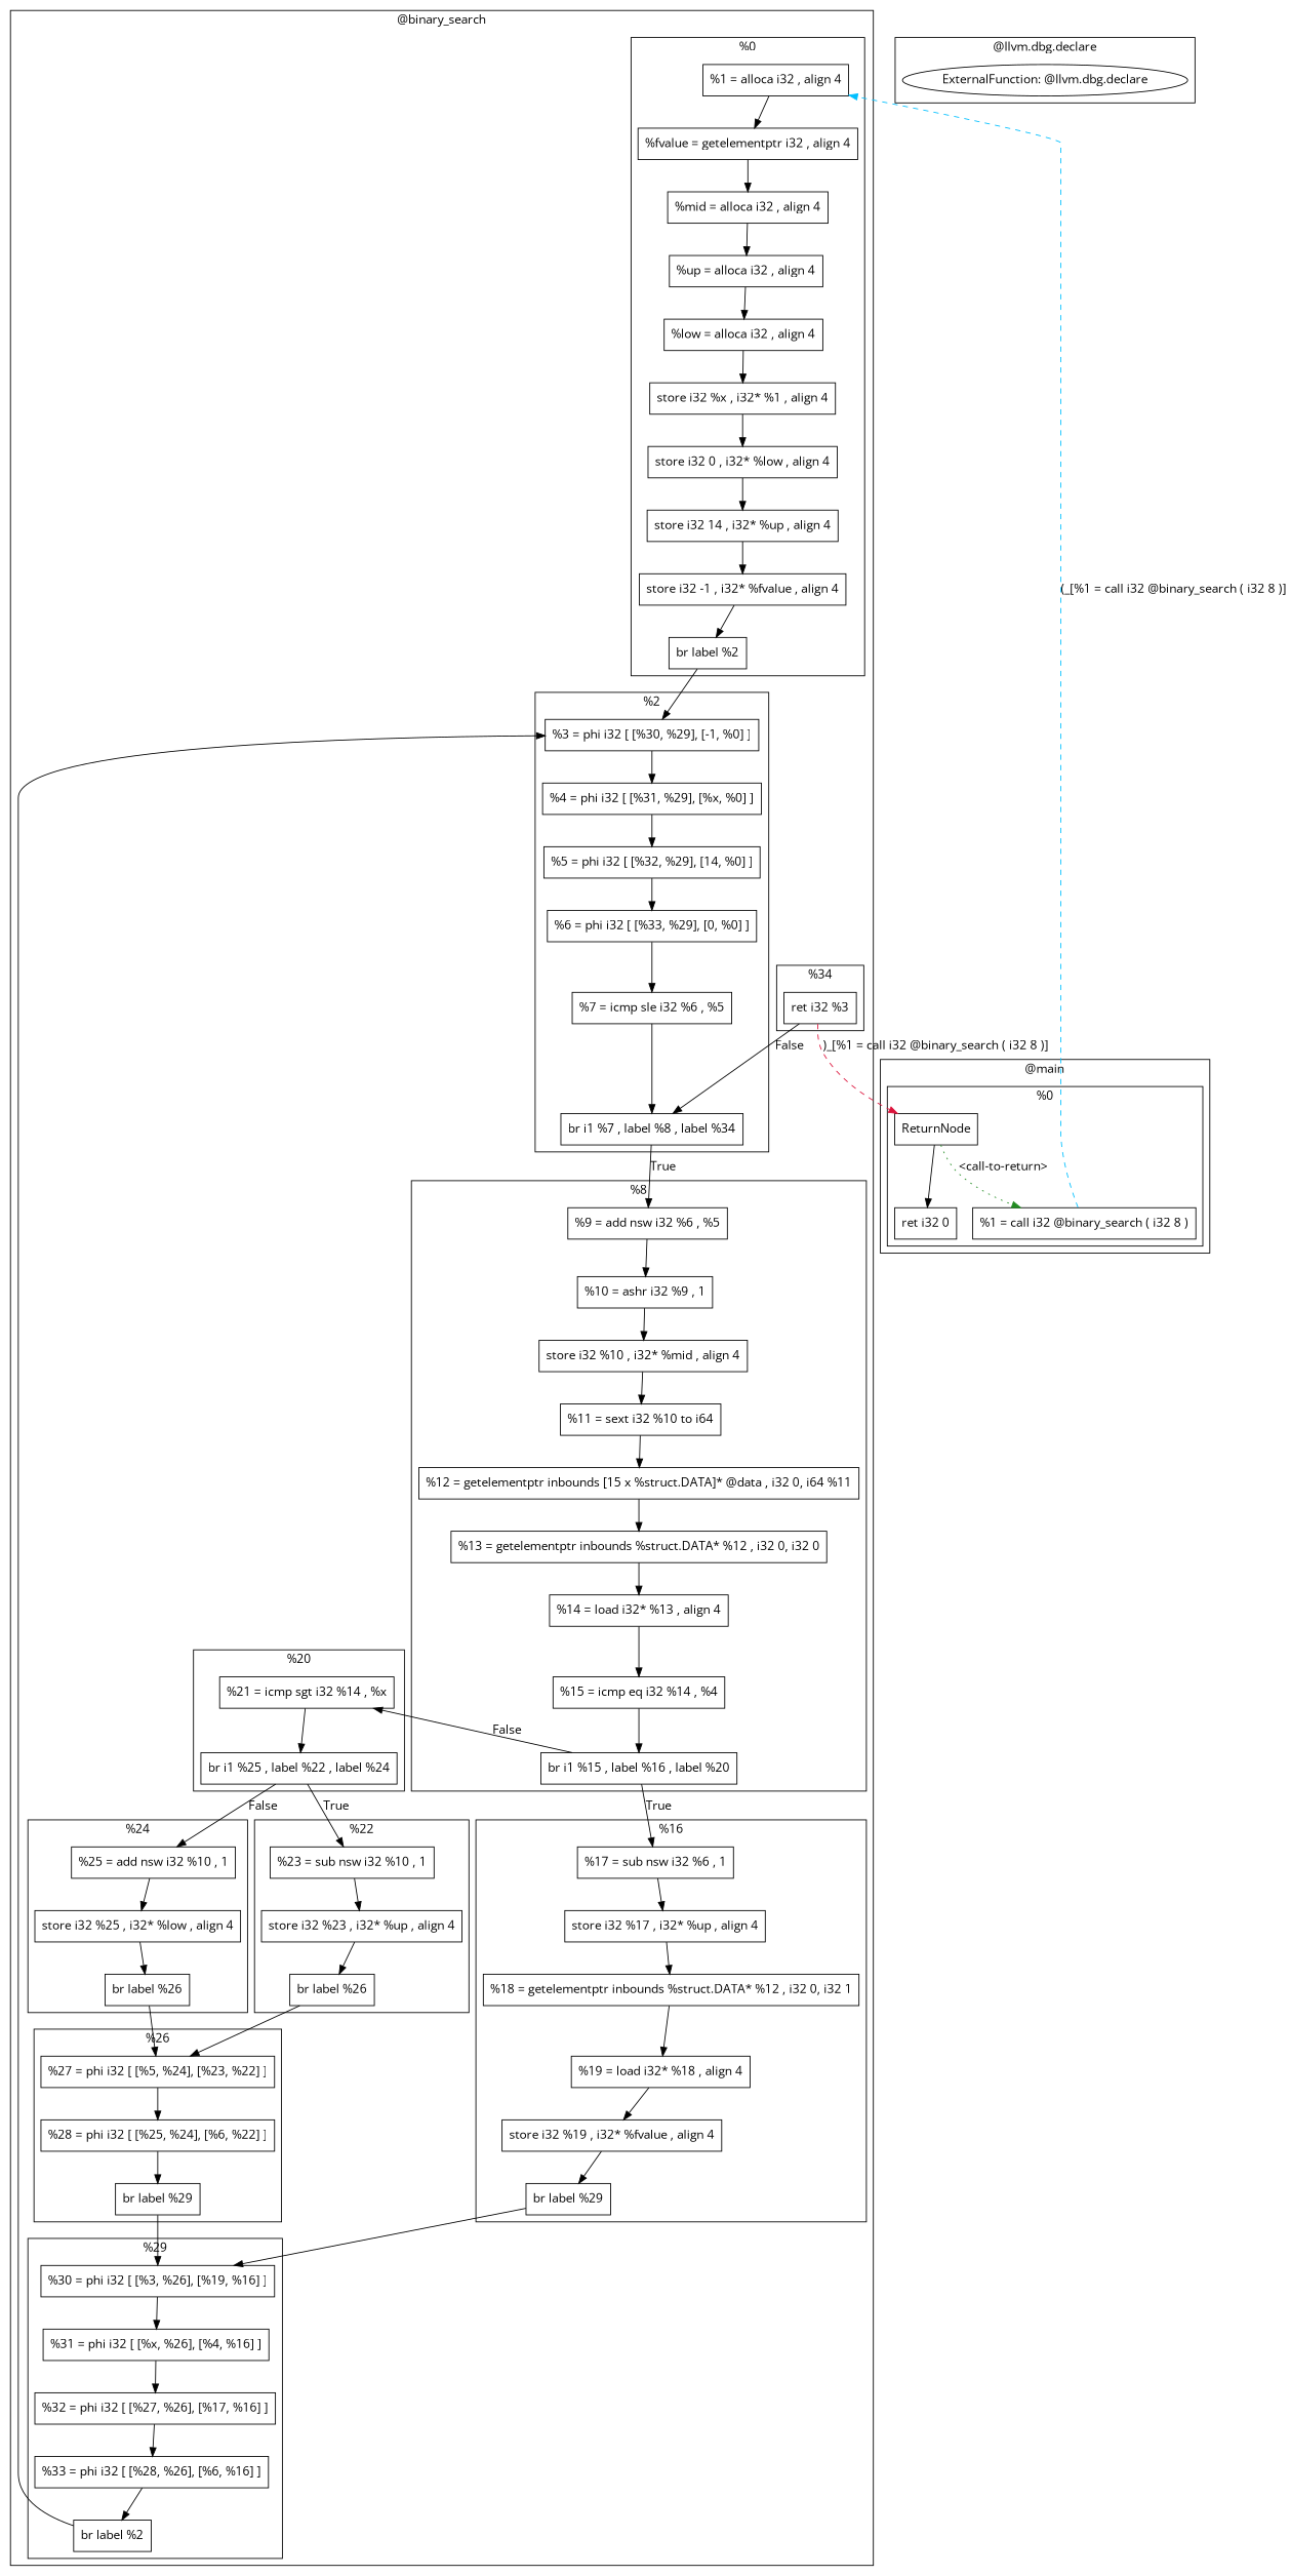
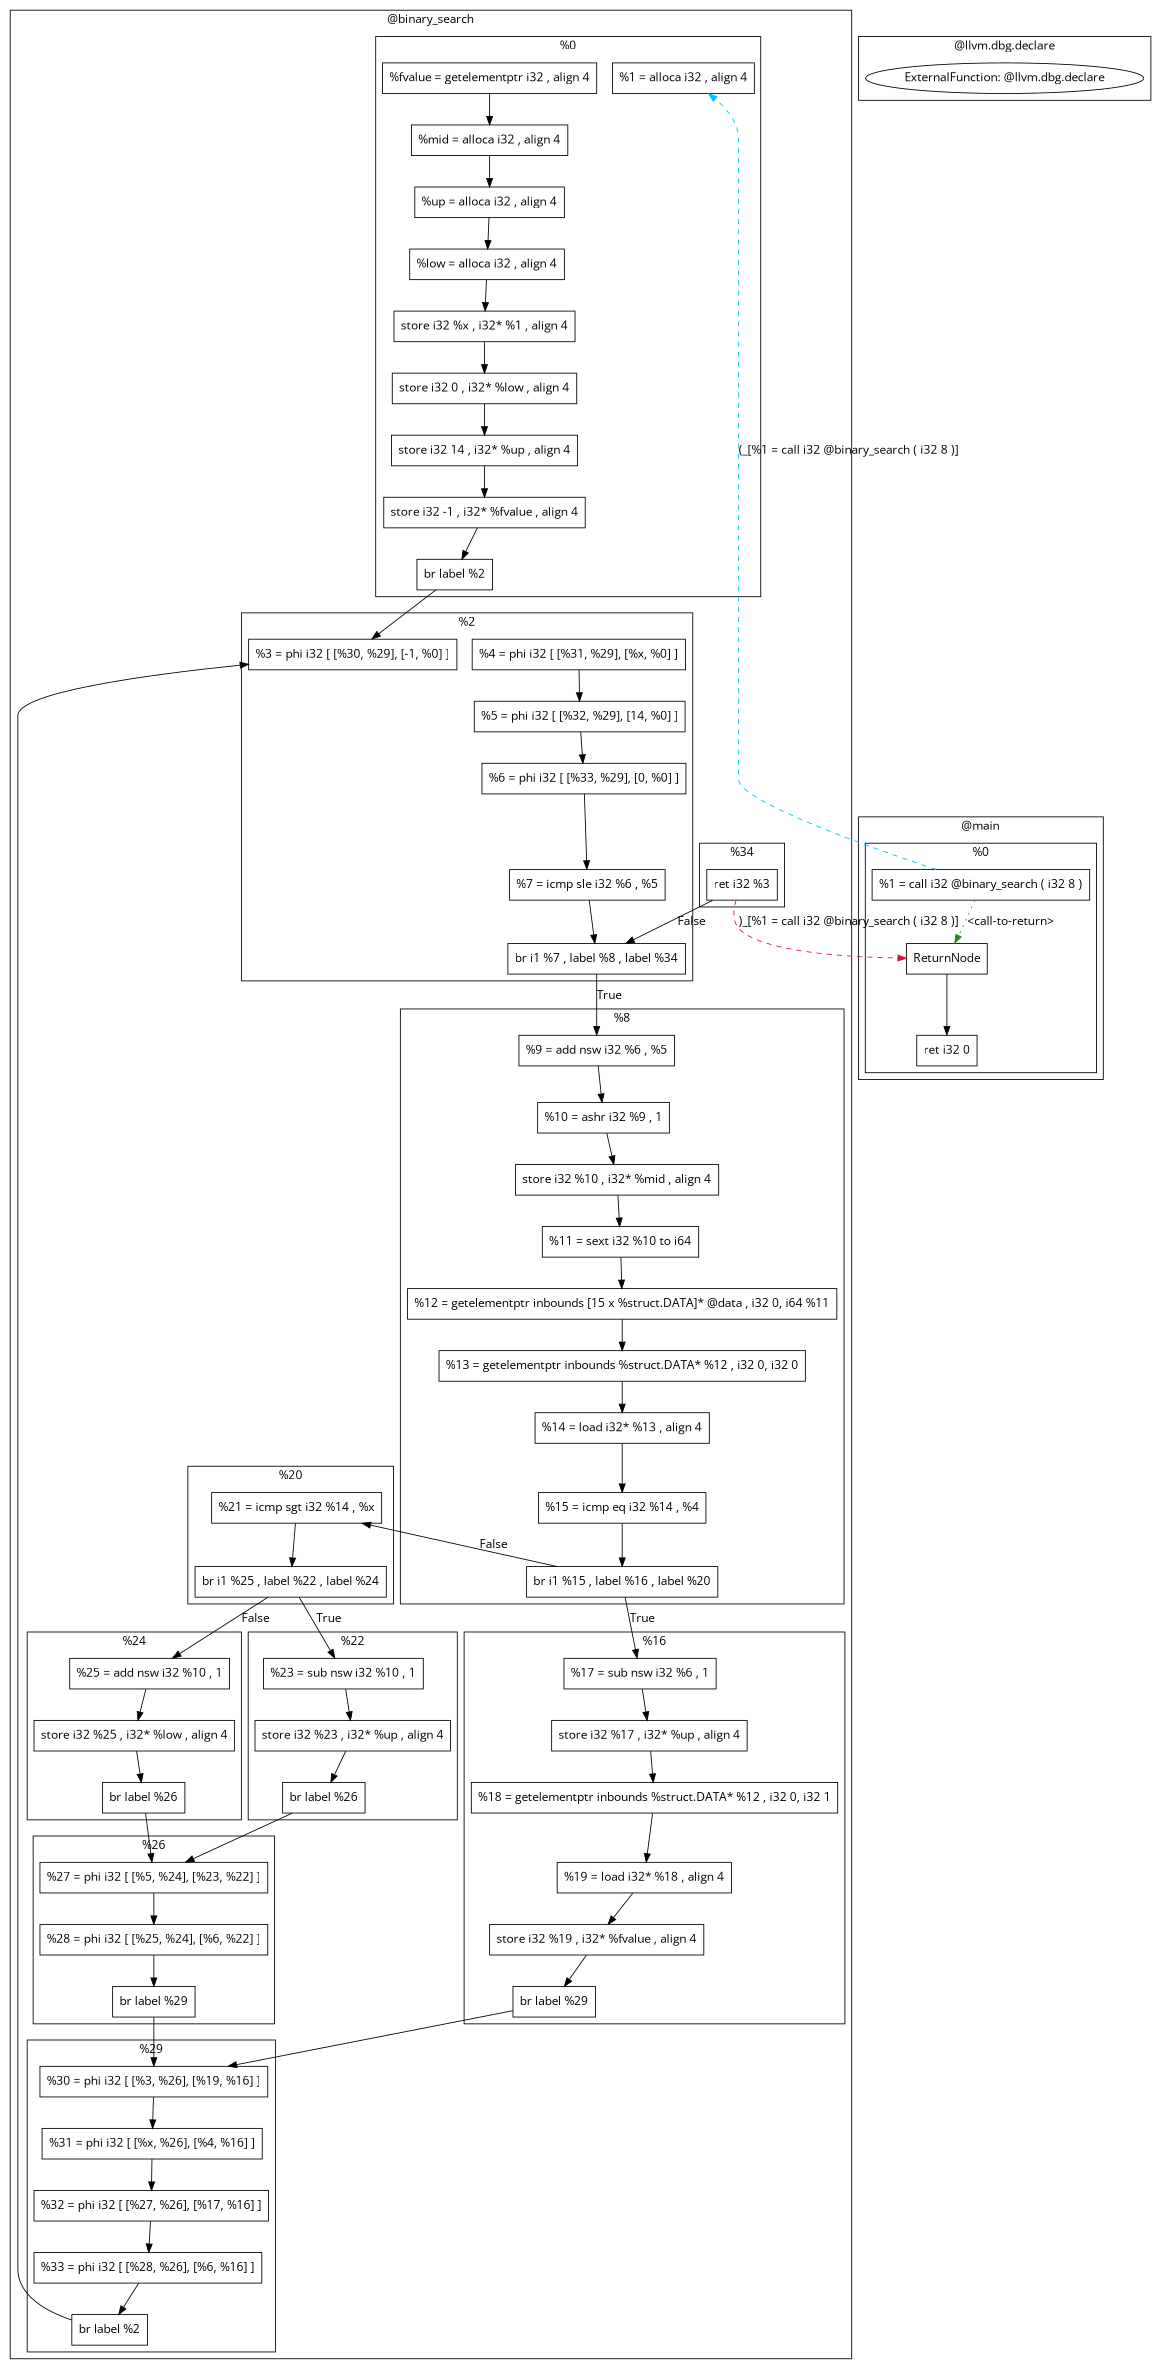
  digraph {
    fontname="Open Sans"
    node [fontname="Open Sans" shape=box]
    edge [fontname="Open Sans"]
    n1 [label=ReturnNode]
    n2 [label="%1 = call i32 @binary_search ( i32 8 )"]
    n3 [label="ret i32 0"]
    n4 [label="ExternalFunction: @llvm.dbg.declare" shape=""]
    n5 [label="%1 = alloca i32 , align 4"]
    n6 [label="%fvalue = getelementptr i32 , align 4"]
    n7 [label="%mid = alloca i32 , align 4"]
    n8 [label="%up = alloca i32 , align 4"]
    n9 [label="%low = alloca i32 , align 4"]
    n10 [label="store i32 %x , i32* %1 , align 4"]
    n11 [label="store i32 0 , i32* %low , align 4"]
    n12 [label="store i32 14 , i32* %up , align 4"]
    n13 [label="store i32 -1 , i32* %fvalue , align 4"]
    n14 [label="br label %2"]
    n15 [label="%3 = phi i32 [ [%30, %29], [-1, %0] ]"]
    n16 [label="%4 = phi i32 [ [%31, %29], [%x, %0] ]"]
    n17 [label="%5 = phi i32 [ [%32, %29], [14, %0] ]"]
    n18 [label="%6 = phi i32 [ [%33, %29], [0, %0] ]"]
    n19 [label="%7 = icmp sle i32 %6 , %5"]
    n20 [label="br i1 %7 , label %8 , label %34"]
    n21 [label="%9 = add nsw i32 %6 , %5"]
    n22 [label="%10 = ashr i32 %9 , 1"]
    n23 [label="store i32 %10 , i32* %mid , align 4"]
    n24 [label="%11 = sext i32 %10 to i64"]
    n25 [label="%12 = getelementptr inbounds [15 x %struct.DATA]* @data , i32 0, i64 %11"]
    n26 [label="%13 = getelementptr inbounds %struct.DATA* %12 , i32 0, i32 0"]
    n27 [label="%14 = load i32* %13 , align 4"]
    n28 [label="%15 = icmp eq i32 %14 , %4"]
    n29 [label="br i1 %15 , label %16 , label %20"]
    n30 [label="%17 = sub nsw i32 %6 , 1"]
    n31 [label="store i32 %17 , i32* %up , align 4"]
    n32 [label="%18 = getelementptr inbounds %struct.DATA* %12 , i32 0, i32 1"]
    n33 [label="%19 = load i32* %18 , align 4"]
    n34 [label="store i32 %19 , i32* %fvalue , align 4"]
    n35 [label="br label %29"]
    n36 [label="%21 = icmp sgt i32 %14 , %x"]
    n37 [label="br i1 %25 , label %22 , label %24"]
    n38 [label="%23 = sub nsw i32 %10 , 1"]
    n39 [label="store i32 %23 , i32* %up , align 4"]
    n40 [label="br label %26"]
    n41 [label="%25 = add nsw i32 %10 , 1"]
    n42 [label="store i32 %25 , i32* %low , align 4"]
    n43 [label="br label %26"]
    n44 [label="%27 = phi i32 [ [%5, %24], [%23, %22] ]"]
    n45 [label="%28 = phi i32 [ [%25, %24], [%6, %22] ]"]
    n46 [label="br label %29"]
    n47 [label="%30 = phi i32 [ [%3, %26], [%19, %16] ]"]
    n48 [label="%31 = phi i32 [ [%x, %26], [%4, %16] ]"]
    n49 [label="%32 = phi i32 [ [%27, %26], [%17, %16] ]"]
    n50 [label="%33 = phi i32 [ [%28, %26], [%6, %16] ]"]
    n51 [label="br label %2"]
    n52 [label="ret i32 %3"]
    subgraph cluster_1 {
      label="@main"
      subgraph cluster_2 {
        label="%0"
        n1
        n2
        n3
      }
    }
    subgraph cluster_3 {
      label="@llvm.dbg.declare"
      n4
    }
    subgraph cluster_4 {
      label="@binary_search"
      subgraph cluster_5 {
        label="%0"
        n5
        n6
        n7
        n8
        n9
        n10
        n11
        n12
        n13
        n14
      }
      subgraph cluster_6 {
        label="%2"
        n15
        n16
        n17
        n18
        n19
        n20
      }
      subgraph cluster_7 {
        label="%8"
        n21
        n22
        n23
        n24
        n25
        n26
        n27
        n28
        n29
      }
      subgraph cluster_8 {
        label="%16"
        n30
        n31
        n32
        n33
        n34
        n35
      }
      subgraph cluster_9 {
        label="%20"
        n36
        n37
      }
      subgraph cluster_10 {
        label="%22"
        n38
        n39
        n40
      }
      subgraph cluster_11 {
        label="%24"
        n41
        n42
        n43
      }
      subgraph cluster_12 {
        label="%26"
        n44
        n45
        n46
      }
      subgraph cluster_13 {
        label="%29"
        n47
        n48
        n49
        n50
        n51
      }
      subgraph cluster_14 {
        label="%34"
        n52
      }
    }
    n1 -> n3
-   n1 -> n2 [color=forestgreen label="<call-to-return>" style=dotted]
+   n2 -> n1 [color=forestgreen label="<call-to-return>" style=dotted]
    n2 -> n5 [color=deepskyblue label="(_[%1 = call i32 @binary_search ( i32 8 )]" style=dashed]
-   n5 -> n6
    n6 -> n7
    n7 -> n8
    n8 -> n9
    n9 -> n10
    n10 -> n11
    n11 -> n12
    n12 -> n13
    n13 -> n14
    n14 -> n15
-   n15 -> n16
    n16 -> n17
    n17 -> n18
    n18 -> n19
    n19 -> n20
    n20 -> n21 [label=True]
    n21 -> n22
    n22 -> n23
    n23 -> n24
    n24 -> n25
    n25 -> n26
    n26 -> n27
    n27 -> n28
    n28 -> n29
    n29 -> n30 [label=True]
    n29 -> n36 [label=False]
    n30 -> n31
    n31 -> n32
    n32 -> n33
    n33 -> n34
    n34 -> n35
    n35 -> n47
    n36 -> n37
    n37 -> n38 [label=True]
    n37 -> n41 [label=False]
    n38 -> n39
    n39 -> n40
    n40 -> n44
    n41 -> n42
    n42 -> n43
    n43 -> n44
    n44 -> n45
    n45 -> n46
    n46 -> n47
    n47 -> n48
    n48 -> n49
    n49 -> n50
    n50 -> n51
    n51 -> n15
    n52 -> n1 [color=crimson label=")_[%1 = call i32 @binary_search ( i32 8 )]" style=dashed]
    n52 -> n20 [label=False]
  }
